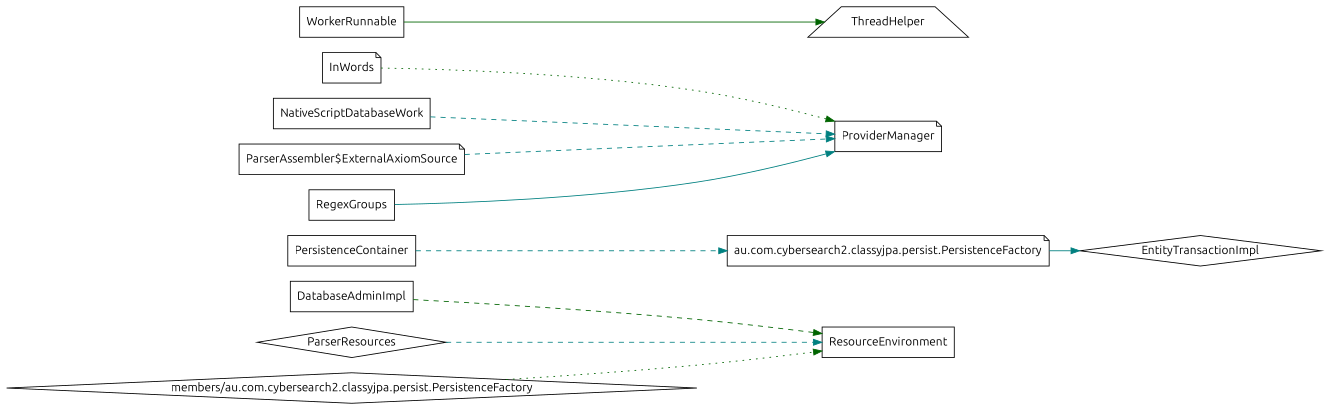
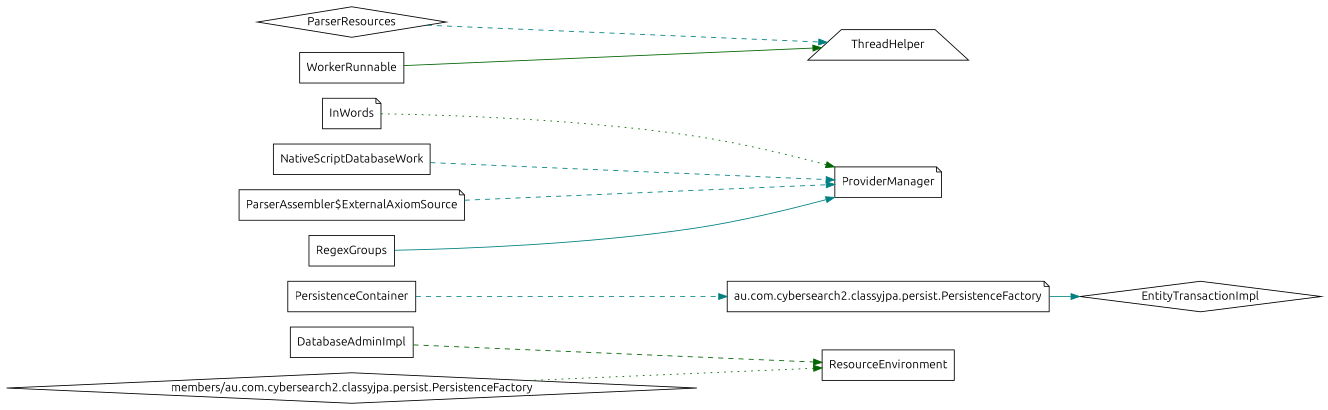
  digraph {
    concentrate=true
    fontname=Ubuntu
    rankdir=LR
    node [fontname=Ubuntu shape=box]
    edge [color=teal fontname=Ubuntu style=dashed]
    DatabaseAdminImpl
    ResourceEnvironment
    n3 [label="au.com.cybersearch2.classyjpa.persist.PersistenceFactory" shape=note]
    EntityTransactionImpl [shape=diamond]
    InWords [shape=note]
    ProviderManager [shape=note]
    NativeScriptDatabaseWork
    n8 [label="ParserAssembler$ExternalAxiomSource" shape=note]
    ParserResources [shape=diamond]
    PersistenceContainer
    RegexGroups
    ThreadHelper [shape=trapezium]
    WorkerRunnable
    n14 [label="members/au.com.cybersearch2.classyjpa.persist.PersistenceFactory" shape=diamond]
    DatabaseAdminImpl -> ResourceEnvironment [color=darkgreen]
    n3 -> EntityTransactionImpl [style=solid]
    InWords -> ProviderManager [color=darkgreen style=dotted]
    NativeScriptDatabaseWork -> ProviderManager
    n8 -> ProviderManager
-   ParserResources -> ResourceEnvironment
+   ParserResources -> ThreadHelper
    PersistenceContainer -> n3
    RegexGroups -> ProviderManager [style=solid]
    WorkerRunnable -> ThreadHelper [color=darkgreen style=solid]
    n14 -> ResourceEnvironment [color=darkgreen style=dotted]
  }
